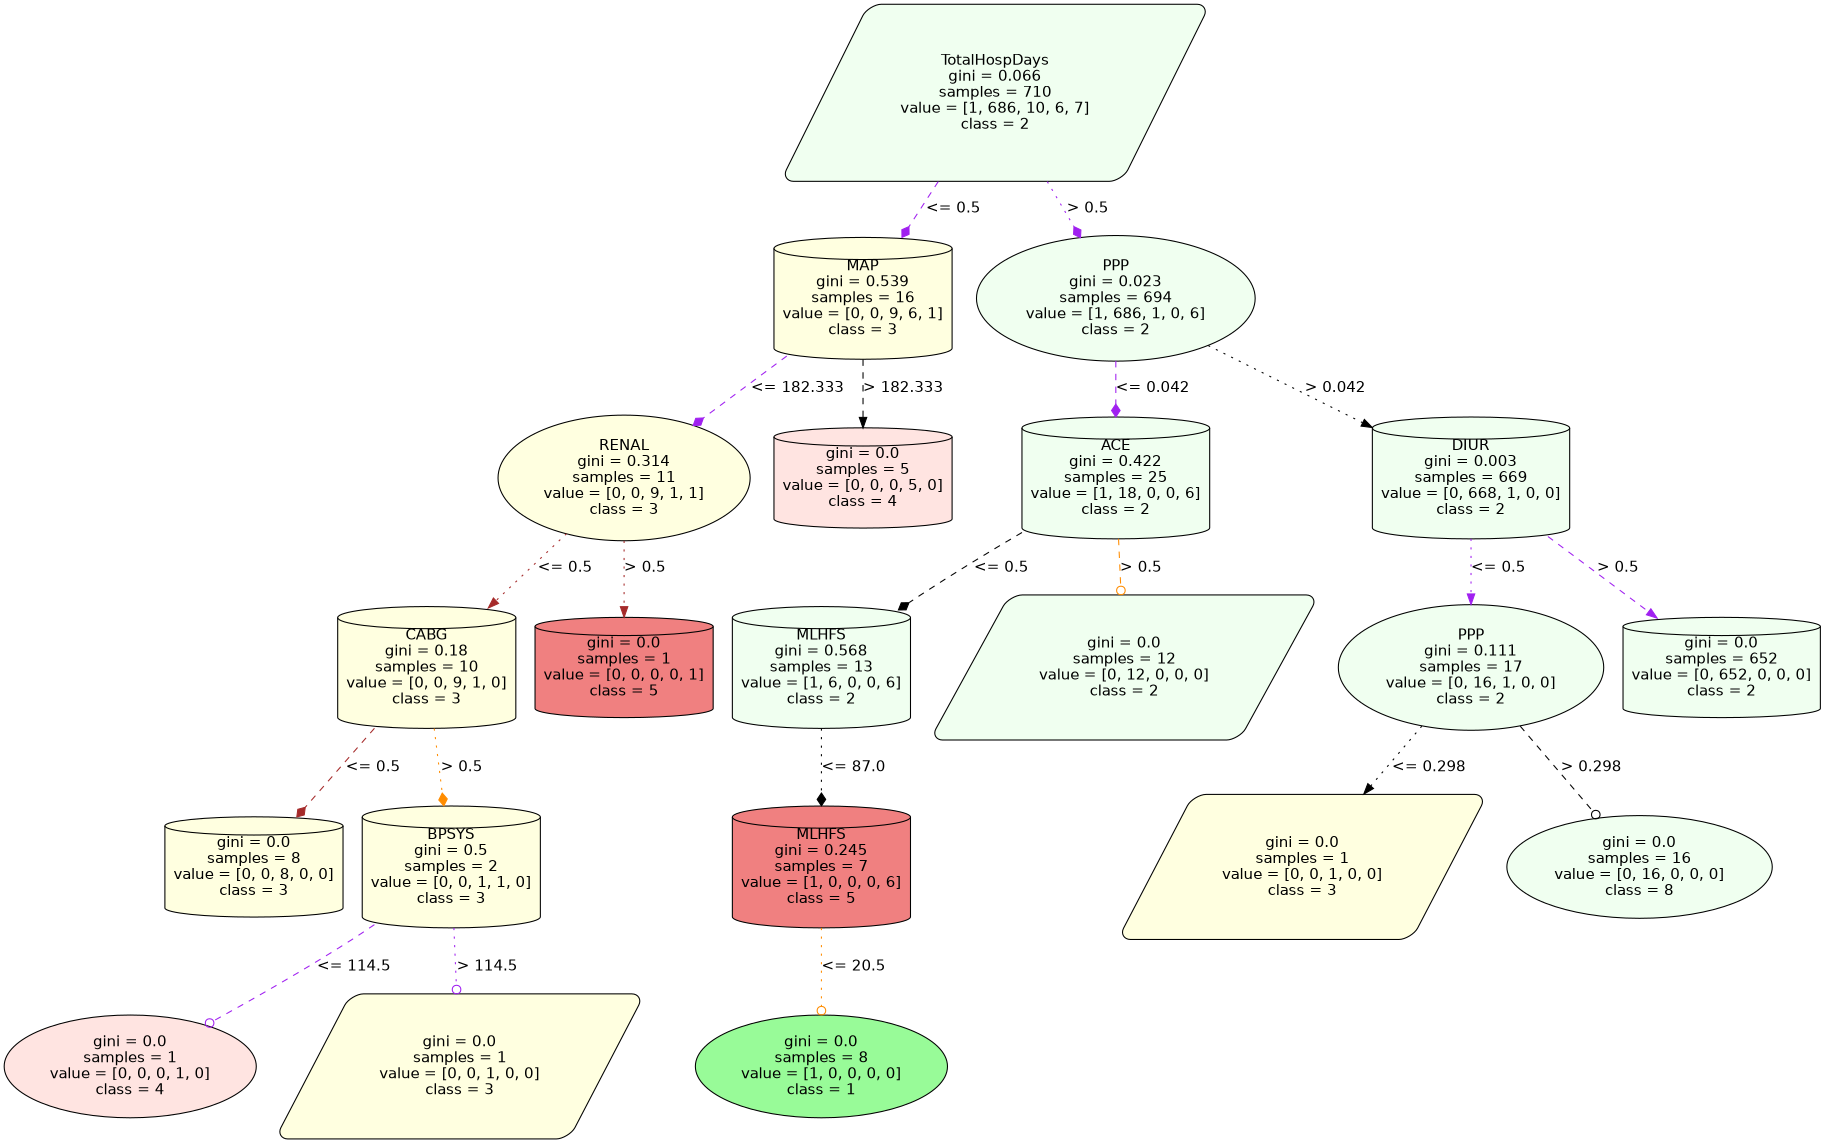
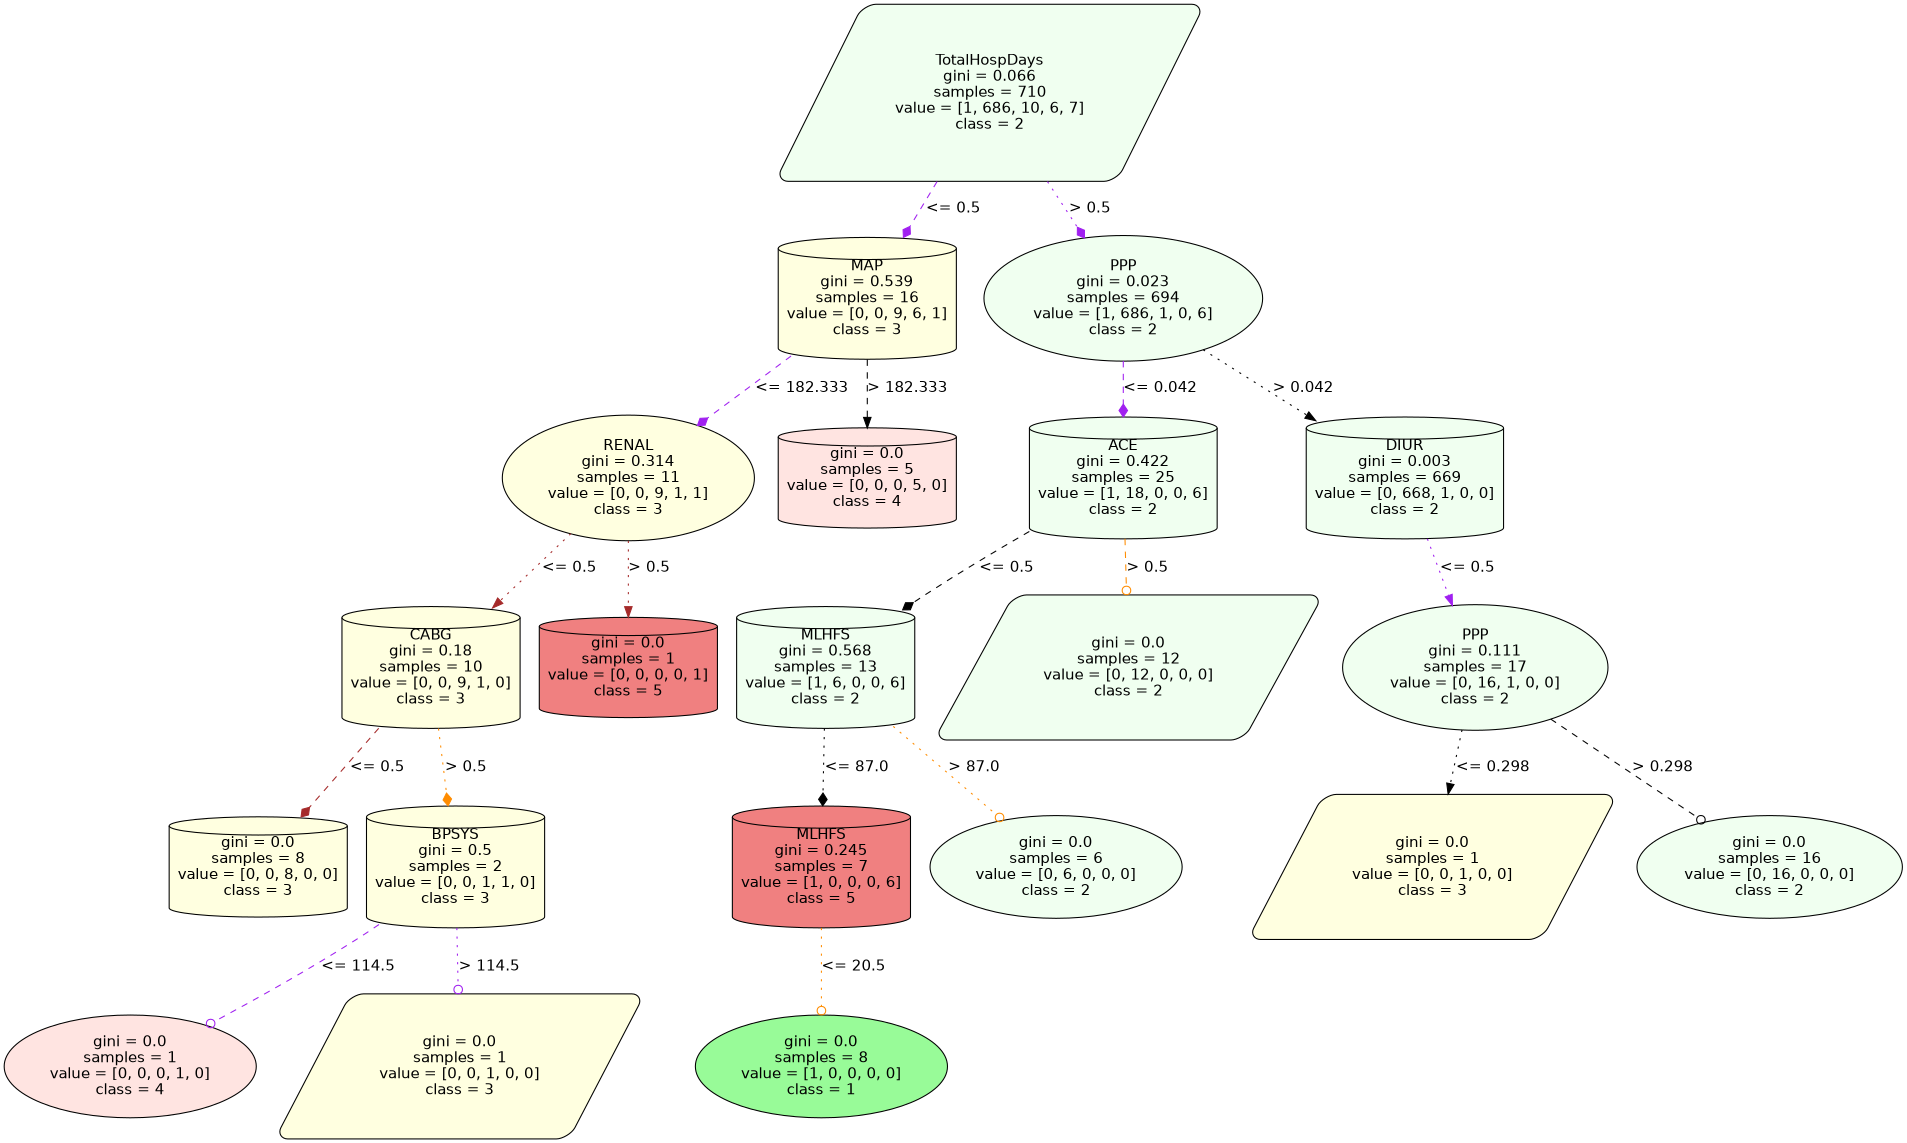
  strict digraph {
    node [color=black fillcolor=honeydew fontname=helvetica shape=cylinder style="filled, rounded"]
    edge [arrowhead=diamond color=purple fontname=helvetica op="<=" param=0.5 style=dotted]
    n1 [height=1.1528 label="TotalHospDays\ngini = 0.066\nsamples = 710\nvalue = [1, 686, 10, 6, 7]\nclass = 2" shape=parallelogram width=2.6944]
    n2 [fillcolor=lightyellow height=1.1528 label="MAP\ngini = 0.539\nsamples = 16\nvalue = [0, 0, 9, 6, 1]\nclass = 3" width=2.3194]
    n3 [height=1.1528 label="PPP\ngini = 0.023\nsamples = 694\nvalue = [1, 686, 1, 0, 6]\nclass = 2" shape=ellipse width=2.5694]
    n4 [fillcolor=lightyellow height=1.1528 label="RENAL\ngini = 0.314\nsamples = 11\nvalue = [0, 0, 9, 1, 1]\nclass = 3" shape=ellipse width=2.3194]
    n5 [fillcolor=mistyrose height=0.94444 label="gini = 0.0\nsamples = 5\nvalue = [0, 0, 0, 5, 0]\nclass = 4" width=2.3194]
    n6 [height=1.1528 label="ACE\ngini = 0.422\nsamples = 25\nvalue = [1, 18, 0, 0, 6]\nclass = 2" width=2.4444]
    n7 [height=1.1528 label="DIUR\ngini = 0.003\nsamples = 669\nvalue = [0, 668, 1, 0, 0]\nclass = 2" width=2.5694]
    n8 [fillcolor=lightyellow height=1.1528 label="CABG\ngini = 0.18\nsamples = 10\nvalue = [0, 0, 9, 1, 0]\nclass = 3" width=2.3194]
    n9 [fillcolor=lightcoral height=0.94444 label="gini = 0.0\nsamples = 1\nvalue = [0, 0, 0, 0, 1]\nclass = 5" width=2.3194]
    n10 [height=1.1528 label="MLHFS\ngini = 0.568\nsamples = 13\nvalue = [1, 6, 0, 0, 6]\nclass = 2" width=2.3194]
    n11 [height=0.94444 label="gini = 0.0\nsamples = 12\nvalue = [0, 12, 0, 0, 0]\nclass = 2" shape=parallelogram width=2.4444]
    n12 [height=1.1528 label="PPP\ngini = 0.111\nsamples = 17\nvalue = [0, 16, 1, 0, 0]\nclass = 2" shape=ellipse width=2.4444]
-   n13 [height=0.94444 label="gini = 0.0\nsamples = 652\nvalue = [0, 652, 0, 0, 0]\nclass = 2" width=2.5694]
    n14 [fillcolor=lightyellow height=0.94444 label="gini = 0.0\nsamples = 8\nvalue = [0, 0, 8, 0, 0]\nclass = 3" width=2.3194]
    n15 [fillcolor=lightyellow height=1.1528 label="BPSYS\ngini = 0.5\nsamples = 2\nvalue = [0, 0, 1, 1, 0]\nclass = 3" width=2.3194]
    n16 [fillcolor=mistyrose height=0.94444 label="gini = 0.0\nsamples = 1\nvalue = [0, 0, 0, 1, 0]\nclass = 4" shape=ellipse width=2.3194]
    n17 [fillcolor=lightyellow height=0.94444 label="gini = 0.0\nsamples = 1\nvalue = [0, 0, 1, 0, 0]\nclass = 3" shape=parallelogram width=2.3194]
    n18 [fillcolor=lightcoral height=1.1528 label="MLHFS\ngini = 0.245\nsamples = 7\nvalue = [1, 0, 0, 0, 6]\nclass = 5" width=2.3194]
+   n19 [height=0.94444 label="gini = 0.0\nsamples = 6\nvalue = [0, 6, 0, 0, 0]\nclass = 2" shape=ellipse width=2.3194]
    n20 [fillcolor=lightyellow height=0.94444 label="gini = 0.0\nsamples = 1\nvalue = [0, 0, 1, 0, 0]\nclass = 3" shape=parallelogram width=2.3194]
-   n21 [height=0.94444 label="gini = 0.0\nsamples = 16\nvalue = [0, 16, 0, 0, 0]\nclass = 8" shape=ellipse width=2.4444]
+   n21 [height=0.94444 label="gini = 0.0\nsamples = 16\nvalue = [0, 16, 0, 0, 0]\nclass = 2" shape=ellipse width=2.4444]
    n22 [fillcolor=palegreen height=0.94444 label="gini = 0.0\nsamples = 8\nvalue = [1, 0, 0, 0, 0]\nclass = 1" shape=ellipse width=2.3194]
    n1 -> n2 [label="<= 0.5" labelangle=45 labeldistance=2.5 style=dashed]
    n1 -> n3 [label="> 0.5" labelangle=-45 labeldistance=2.5 op=">"]
    n2 -> n4 [label="<= 182.333" param=182.333 style=dashed]
    n2 -> n5 [arrowhead=normal color=black label="> 182.333" op=">" param=182.333 style=dashed]
    n3 -> n6 [label="<= 0.042" param=0.042 style=dashed]
    n3 -> n7 [arrowhead=normal color=black label="> 0.042" op=">" param=0.042]
    n4 -> n8 [arrowhead=normal color=brown label="<= 0.5"]
    n4 -> n9 [arrowhead=normal color=brown label="> 0.5" op=">"]
    n6 -> n10 [color=black label="<= 0.5" style=dashed]
    n6 -> n11 [arrowhead=odot color=darkorange label="> 0.5" op=">" style=dashed]
    n7 -> n12 [arrowhead=normal label="<= 0.5"]
-   n7 -> n13 [arrowhead=normal label="> 0.5" op=">" style=dashed]
    n8 -> n14 [color=brown label="<= 0.5" style=dashed]
    n8 -> n15 [color=darkorange label="> 0.5" op=">"]
    n10 -> n18 [color=black label="<= 87.0" param=87.0]
+   n10 -> n19 [arrowhead=odot color=darkorange label="> 87.0" op=">" param=87.0]
    n12 -> n20 [arrowhead=normal color=black label="<= 0.298" param=0.298]
    n12 -> n21 [arrowhead=odot color=black label="> 0.298" op=">" param=0.298 style=dashed]
    n15 -> n16 [arrowhead=odot label="<= 114.5" param=114.5 style=dashed]
    n15 -> n17 [arrowhead=odot label="> 114.5" op=">" param=114.5]
    n18 -> n22 [arrowhead=odot color=darkorange label="<= 20.5" param=20.5]
  }
